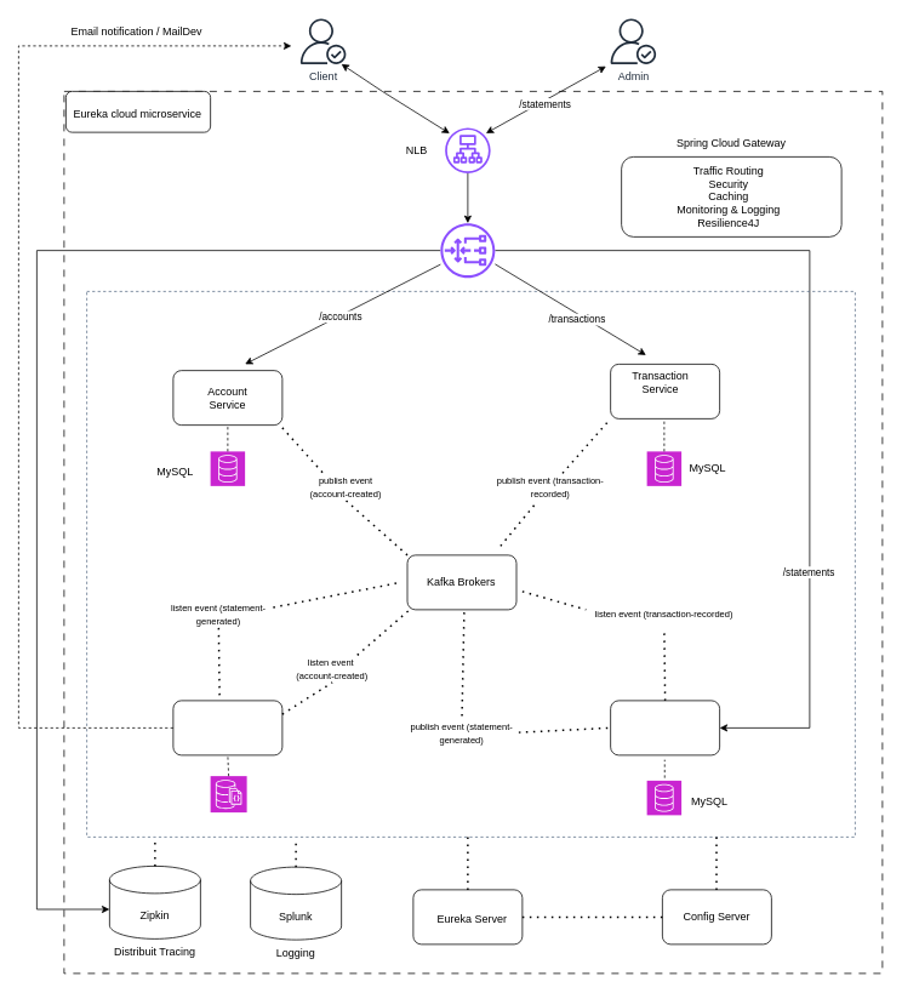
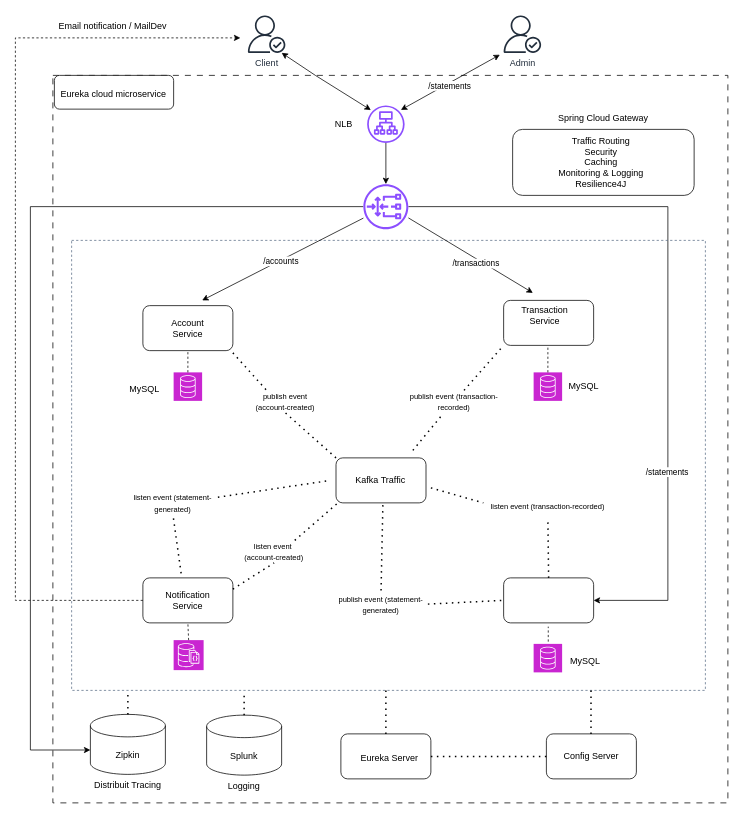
  <mxCell id="0" />
  <mxCell id="1" parent="0" />
  <mxCell id="2" value="" style="whiteSpace=wrap;html=1&#10;;dashed=1;dashPattern=8 8;movable=1;resizable=1;rotatable=1;deletable=1;editable=1;locked=0;connectable=1;" vertex="1" parent="1"><mxGeometry x="70" y="100" width="900" height="970" as="geometry" /></mxCell>
  <mxCell id="3" style="edgeStyle=orthogonalEdgeStyle;rounded=0;orthogonalLoop=1;jettySize=auto;html=1;entryX=0;entryY=0.25;entryDx=0;entryDy=0;" edge="1" parent="1" source="5" target="49"><mxGeometry relative="1" as="geometry"><Array as="points"><mxPoint x="40" y="275" /><mxPoint x="40" y="1000" /></Array></mxGeometry></mxCell>
  <mxCell id="4" style="edgeStyle=orthogonalEdgeStyle;rounded=0;orthogonalLoop=1;jettySize=auto;html=1;entryX=1;entryY=0.5;entryDx=0;entryDy=0;" edge="1" parent="1" source="5" target="16"><mxGeometry relative="1" as="geometry"><Array as="points"><mxPoint x="890" y="275" /><mxPoint x="890" y="800" /></Array></mxGeometry></mxCell>
  <mxCell id="5" value="" style="sketch=0;outlineConnect=0;fontColor=#232F3E;gradientColor=none;fillColor=#8C4FFF;strokeColor=none;dashed=0;verticalLabelPosition=bottom;verticalAlign=top;align=center;html=1;fontSize=12;fontStyle=0;aspect=fixed;pointerEvents=1;shape=mxgraph.aws4.gateway_load_balancer;" vertex="1" parent="1"><mxGeometry x="484" y="245" width="60" height="60" as="geometry" /></mxCell>
  <mxCell id="6" value="" style="fillColor=none;strokeColor=#5A6C86;dashed=1;verticalAlign=top;fontStyle=0;fontColor=#5A6C86;whiteSpace=wrap;html=1;movable=0;resizable=0;rotatable=0;deletable=0;editable=0;locked=1;connectable=0;" vertex="1" parent="1"><mxGeometry x="95" y="320" width="845" height="600" as="geometry" /></mxCell>
  <mxCell id="7" value="" style="rounded=1;whiteSpace=wrap;html=1;" vertex="1" parent="1"><mxGeometry x="190" y="407" width="120" height="60" as="geometry" /></mxCell>
  <mxCell id="8" value="Account Service" style="text;html=1;align=center;verticalAlign=middle;whiteSpace=wrap;rounded=0;" vertex="1" parent="1"><mxGeometry x="210" y="422" width="80" height="30" as="geometry" /></mxCell>
  <mxCell id="9" value="" style="rounded=1;whiteSpace=wrap;html=1;" vertex="1" parent="1"><mxGeometry x="671" y="400" width="120" height="60" as="geometry" /></mxCell>
  <mxCell id="10" value="Transaction Service" style="text;html=1;align=center;verticalAlign=middle;whiteSpace=wrap;rounded=0;" vertex="1" parent="1"><mxGeometry x="679.5" y="405" width="92" height="30" as="geometry" /></mxCell>
  <mxCell id="11" value="" style="rounded=1;whiteSpace=wrap;html=1;" vertex="1" parent="1"><mxGeometry x="447.5" y="610" width="120" height="60" as="geometry" /></mxCell>
- <mxCell id="12" value="Kafka Brokers" style="text;html=1;align=center;verticalAlign=middle;whiteSpace=wrap;rounded=0;" vertex="1" parent="1"><mxGeometry x="456.5" y="625" width="100" height="30" as="geometry" /></mxCell>
+ <mxCell id="12" value="Kafka Traffic" style="text;html=1;align=center;verticalAlign=middle;whiteSpace=wrap;rounded=0;" vertex="1" parent="1"><mxGeometry x="456.5" y="625" width="100" height="30" as="geometry" /></mxCell>
  <mxCell id="13" value="" style="rounded=1;whiteSpace=wrap;html=1;" vertex="1" parent="1"><mxGeometry x="190" y="770" width="120" height="60" as="geometry" /></mxCell>
  <mxCell id="14" style="edgeStyle=orthogonalEdgeStyle;rounded=0;orthogonalLoop=1;jettySize=auto;html=1;dashed=1;exitX=0;exitY=0.5;exitDx=0;exitDy=0;" edge="1" parent="1" source="13"><mxGeometry relative="1" as="geometry"><mxPoint x="150" y="740" as="sourcePoint" /><mxPoint x="320" y="50" as="targetPoint" /><Array as="points"><mxPoint x="20" y="800" /><mxPoint x="20" y="50" /><mxPoint x="320" y="50" /></Array></mxGeometry></mxCell>
+ <mxCell id="15" value="Notification Service" style="text;html=1;align=center;verticalAlign=middle;whiteSpace=wrap;rounded=0;" vertex="1" parent="1"><mxGeometry x="200" y="785" width="100" height="30" as="geometry" /></mxCell>
  <mxCell id="16" value="" style="rounded=1;whiteSpace=wrap;html=1;" vertex="1" parent="1"><mxGeometry x="671" y="770" width="120" height="60" as="geometry" /></mxCell>
  <mxCell id="17" value="" style="sketch=0;points=[[0,0,0],[0.25,0,0],[0.5,0,0],[0.75,0,0],[1,0,0],[0,1,0],[0.25,1,0],[0.5,1,0],[0.75,1,0],[1,1,0],[0,0.25,0],[0,0.5,0],[0,0.75,0],[1,0.25,0],[1,0.5,0],[1,0.75,0]];outlineConnect=0;fontColor=#232F3E;fillColor=#C925D1;strokeColor=#ffffff;dashed=0;verticalLabelPosition=bottom;verticalAlign=top;align=center;html=1;fontSize=12;fontStyle=0;aspect=fixed;shape=mxgraph.aws4.resourceIcon;resIcon=mxgraph.aws4.database;" vertex="1" parent="1"><mxGeometry x="711" y="858" width="38" height="38" as="geometry" /></mxCell>
  <mxCell id="18" value="" style="sketch=0;points=[[0,0,0],[0.25,0,0],[0.5,0,0],[0.75,0,0],[1,0,0],[0,1,0],[0.25,1,0],[0.5,1,0],[0.75,1,0],[1,1,0],[0,0.25,0],[0,0.5,0],[0,0.75,0],[1,0.25,0],[1,0.5,0],[1,0.75,0]];outlineConnect=0;fontColor=#232F3E;fillColor=#C925D1;strokeColor=#ffffff;dashed=0;verticalLabelPosition=bottom;verticalAlign=top;align=center;html=1;fontSize=12;fontStyle=0;aspect=fixed;shape=mxgraph.aws4.resourceIcon;resIcon=mxgraph.aws4.database;" vertex="1" parent="1"><mxGeometry x="711" y="496" width="38" height="38" as="geometry" /></mxCell>
  <mxCell id="19" value="" style="sketch=0;points=[[0,0,0],[0.25,0,0],[0.5,0,0],[0.75,0,0],[1,0,0],[0,1,0],[0.25,1,0],[0.5,1,0],[0.75,1,0],[1,1,0],[0,0.25,0],[0,0.5,0],[0,0.75,0],[1,0.25,0],[1,0.5,0],[1,0.75,0]];outlineConnect=0;fontColor=#232F3E;fillColor=#C925D1;strokeColor=#ffffff;dashed=0;verticalLabelPosition=bottom;verticalAlign=top;align=center;html=1;fontSize=12;fontStyle=0;aspect=fixed;shape=mxgraph.aws4.resourceIcon;resIcon=mxgraph.aws4.database;" vertex="1" parent="1"><mxGeometry x="231" y="496" width="38" height="38" as="geometry" /></mxCell>
  <mxCell id="20" value="" style="sketch=0;points=[[0,0,0],[0.25,0,0],[0.5,0,0],[0.75,0,0],[1,0,0],[0,1,0],[0.25,1,0],[0.5,1,0],[0.75,1,0],[1,1,0],[0,0.25,0],[0,0.5,0],[0,0.75,0],[1,0.25,0],[1,0.5,0],[1,0.75,0]];outlineConnect=0;fontColor=#232F3E;fillColor=#C925D1;strokeColor=#ffffff;dashed=0;verticalLabelPosition=bottom;verticalAlign=top;align=center;html=1;fontSize=12;fontStyle=0;aspect=fixed;shape=mxgraph.aws4.resourceIcon;resIcon=mxgraph.aws4.documentdb_with_mongodb_compatibility;" vertex="1" parent="1"><mxGeometry x="231" y="853" width="40" height="40" as="geometry" /></mxCell>
  <mxCell id="21" value="MySQL" style="text;html=1;align=center;verticalAlign=middle;whiteSpace=wrap;rounded=0;" vertex="1" parent="1"><mxGeometry x="750" y="866" width="60" height="30" as="geometry" /></mxCell>
  <mxCell id="22" value="MySQL" style="text;html=1;align=center;verticalAlign=middle;whiteSpace=wrap;rounded=0;" vertex="1" parent="1"><mxGeometry x="738" y="500" width="80" height="30" as="geometry" /></mxCell>
  <mxCell id="23" value="MySQL" style="text;html=1;align=center;verticalAlign=middle;whiteSpace=wrap;rounded=0;" vertex="1" parent="1"><mxGeometry x="160" y="504" width="65" height="30" as="geometry" /></mxCell>
  <mxCell id="24" value="" style="endArrow=none;dashed=1;html=1;rounded=0;exitX=0.5;exitY=0;exitDx=0;exitDy=0;exitPerimeter=0;entryX=0.5;entryY=1;entryDx=0;entryDy=0;" edge="1" parent="1" source="19" target="7"><mxGeometry width="50" height="50" relative="1" as="geometry"><mxPoint x="160" y="510" as="sourcePoint" /><mxPoint x="210" y="460" as="targetPoint" /></mxGeometry></mxCell>
  <mxCell id="25" value="" style="endArrow=classic;html=1;rounded=0;" edge="1" parent="1" source="5"><mxGeometry relative="1" as="geometry"><mxPoint x="409" y="340" as="sourcePoint" /><mxPoint x="269" y="400" as="targetPoint" /></mxGeometry></mxCell>
  <mxCell id="26" value="/accounts" style="edgeLabel;html=1;align=center;verticalAlign=middle;resizable=0;points=[];" vertex="1" connectable="0" parent="25"><mxGeometry x="0.028" y="1" relative="1" as="geometry"><mxPoint as="offset" /></mxGeometry></mxCell>
  <mxCell id="27" value="" style="endArrow=classic;html=1;rounded=0;" edge="1" parent="1"><mxGeometry relative="1" as="geometry"><mxPoint x="544" y="290" as="sourcePoint" /><mxPoint x="710" y="390" as="targetPoint" /></mxGeometry></mxCell>
  <mxCell id="28" value="/transactions" style="edgeLabel;resizable=0;html=1;;align=center;verticalAlign=middle;" connectable="0" vertex="1" parent="27"><mxGeometry relative="1" as="geometry"><mxPoint x="6" y="10" as="offset" /></mxGeometry></mxCell>
  <mxCell id="29" value="" style="endArrow=none;dashed=1;html=1;dashPattern=1 3;strokeWidth=2;rounded=0;entryX=0;entryY=1;entryDx=0;entryDy=0;" edge="1" parent="1" source="69" target="9"><mxGeometry width="50" height="50" relative="1" as="geometry"><mxPoint x="550" y="600" as="sourcePoint" /><mxPoint x="465" y="460" as="targetPoint" /><Array as="points" /></mxGeometry></mxCell>
  <mxCell id="30" value="" style="endArrow=none;dashed=1;html=1;rounded=0;exitX=0.5;exitY=0;exitDx=0;exitDy=0;exitPerimeter=0;" edge="1" parent="1" source="18"><mxGeometry width="50" height="50" relative="1" as="geometry"><mxPoint x="743" y="480" as="sourcePoint" /><mxPoint x="730" y="463" as="targetPoint" /></mxGeometry></mxCell>
  <mxCell id="31" value="" style="endArrow=none;dashed=1;html=1;dashPattern=1 3;strokeWidth=2;rounded=0;exitX=1;exitY=0.5;exitDx=0;exitDy=0;" edge="1" parent="1" source="33"><mxGeometry width="50" height="50" relative="1" as="geometry"><mxPoint x="600" y="790" as="sourcePoint" /><mxPoint x="670" y="800" as="targetPoint" /></mxGeometry></mxCell>
  <mxCell id="32" value="" style="endArrow=none;dashed=1;html=1;dashPattern=1 3;strokeWidth=2;rounded=0;entryX=0.5;entryY=0;entryDx=0;entryDy=0;" edge="1" parent="1" target="33"><mxGeometry width="50" height="50" relative="1" as="geometry"><mxPoint x="510" y="673" as="sourcePoint" /><mxPoint x="495" y="710" as="targetPoint" /></mxGeometry></mxCell>
  <mxCell id="33" value="&lt;font style=&quot;font-size: 10px;&quot;&gt;publish event (statement-generated)&lt;/font&gt;" style="text;html=1;align=center;verticalAlign=middle;whiteSpace=wrap;rounded=0;" vertex="1" parent="1"><mxGeometry x="445" y="790" width="125" height="30" as="geometry" /></mxCell>
  <mxCell id="34" value="" style="endArrow=none;dashed=1;html=1;dashPattern=1 3;strokeWidth=2;rounded=0;exitX=1;exitY=0.25;exitDx=0;exitDy=0;" edge="1" parent="1" source="35"><mxGeometry width="50" height="50" relative="1" as="geometry"><mxPoint x="380" y="670" as="sourcePoint" /><mxPoint x="440" y="640" as="targetPoint" /></mxGeometry></mxCell>
- <mxCell id="35" value="&lt;font style=&quot;font-size: 10px;&quot;&gt;listen event (statement-generated)&lt;/font&gt;" style="text;html=1;align=center;verticalAlign=middle;whiteSpace=wrap;rounded=0;" vertex="1" parent="1"><mxGeometry x="180" y="660" width="120" height="30" as="geometry" /></mxCell>
+ <mxCell id="35" value="&lt;font style=&quot;font-size: 10px;&quot;&gt;listen event (statement-generated)&lt;/font&gt;" style="text;html=1;align=center;verticalAlign=middle;whiteSpace=wrap;rounded=0;" vertex="1" parent="1"><mxGeometry x="170" y="655" width="120" height="30" as="geometry" /></mxCell>
  <mxCell id="36" value="" style="endArrow=none;dashed=1;html=1;rounded=0;exitX=0.5;exitY=0;exitDx=0;exitDy=0;exitPerimeter=0;entryX=0.5;entryY=1;entryDx=0;entryDy=0;" edge="1" parent="1" source="20" target="13"><mxGeometry width="50" height="50" relative="1" as="geometry"><mxPoint x="221" y="499" as="sourcePoint" /><mxPoint x="220" y="470" as="targetPoint" /></mxGeometry></mxCell>
  <mxCell id="37" value="" style="endArrow=none;dashed=1;html=1;rounded=0;entryX=0.5;entryY=1;entryDx=0;entryDy=0;" edge="1" parent="1"><mxGeometry width="50" height="50" relative="1" as="geometry"><mxPoint x="730.5" y="855" as="sourcePoint" /><mxPoint x="730.5" y="835" as="targetPoint" /><Array as="points"><mxPoint x="730.5" y="855" /></Array></mxGeometry></mxCell>
  <mxCell id="38" value="&lt;font style=&quot;font-size: 10px;&quot;&gt;listen event (transaction-recorded)&lt;/font&gt;" style="text;html=1;align=center;verticalAlign=middle;whiteSpace=wrap;rounded=0;" vertex="1" parent="1"><mxGeometry x="650" y="660" width="160" height="30" as="geometry" /></mxCell>
  <mxCell id="39" value="" style="endArrow=none;dashed=1;html=1;dashPattern=1 3;strokeWidth=2;rounded=0;" edge="1" parent="1"><mxGeometry width="50" height="50" relative="1" as="geometry"><mxPoint x="574" y="650" as="sourcePoint" /><mxPoint x="644" y="670" as="targetPoint" /></mxGeometry></mxCell>
  <mxCell id="40" value="" style="endArrow=none;dashed=1;html=1;dashPattern=1 3;strokeWidth=2;rounded=0;entryX=0.5;entryY=1;entryDx=0;entryDy=0;exitX=0.5;exitY=0;exitDx=0;exitDy=0;" edge="1" parent="1" source="16" target="38"><mxGeometry width="50" height="50" relative="1" as="geometry"><mxPoint x="670" y="790" as="sourcePoint" /><mxPoint x="690" y="730" as="targetPoint" /></mxGeometry></mxCell>
  <mxCell id="41" value="Email notification / MailDev" style="text;html=1;align=center;verticalAlign=middle;whiteSpace=wrap;rounded=0;" vertex="1" parent="1"><mxGeometry x="70" y="20" width="160" height="30" as="geometry" /></mxCell>
  <mxCell id="42" value="&lt;font style=&quot;font-size: 10px;&quot;&gt;publish event (account-created)&lt;/font&gt;" style="text;html=1;align=center;verticalAlign=middle;whiteSpace=wrap;rounded=0;" vertex="1" parent="1"><mxGeometry x="330" y="520" width="100" height="30" as="geometry" /></mxCell>
  <mxCell id="43" value="" style="endArrow=none;dashed=1;html=1;dashPattern=1 3;strokeWidth=2;rounded=0;" edge="1" parent="1"><mxGeometry width="50" height="50" relative="1" as="geometry"><mxPoint x="310" y="470" as="sourcePoint" /><mxPoint x="355" y="520" as="targetPoint" /></mxGeometry></mxCell>
  <mxCell id="44" value="" style="endArrow=none;dashed=1;html=1;dashPattern=1 3;strokeWidth=2;rounded=0;exitX=0;exitY=0;exitDx=0;exitDy=0;entryX=0.5;entryY=1;entryDx=0;entryDy=0;" edge="1" parent="1" source="11" target="42"><mxGeometry width="50" height="50" relative="1" as="geometry"><mxPoint x="239" y="603" as="sourcePoint" /><mxPoint x="289" y="553" as="targetPoint" /></mxGeometry></mxCell>
  <mxCell id="45" value="&lt;font style=&quot;font-size: 10px;&quot;&gt;listen event&amp;nbsp;&lt;/font&gt;&lt;div&gt;&lt;font style=&quot;font-size: 10px;&quot;&gt;(account-created)&lt;/font&gt;&lt;/div&gt;" style="text;html=1;align=center;verticalAlign=middle;whiteSpace=wrap;rounded=0;" vertex="1" parent="1"><mxGeometry x="310" y="720" width="110" height="30" as="geometry" /></mxCell>
  <mxCell id="46" value="" style="endArrow=none;dashed=1;html=1;dashPattern=1 3;strokeWidth=2;rounded=0;exitX=0.75;exitY=0;exitDx=0;exitDy=0;" edge="1" parent="1" source="45"><mxGeometry width="50" height="50" relative="1" as="geometry"><mxPoint x="350" y="700" as="sourcePoint" /><mxPoint x="450" y="670" as="targetPoint" /></mxGeometry></mxCell>
  <mxCell id="47" value="" style="endArrow=none;dashed=1;html=1;dashPattern=1 3;strokeWidth=2;rounded=0;exitX=1;exitY=0.25;exitDx=0;exitDy=0;entryX=0.5;entryY=1;entryDx=0;entryDy=0;" edge="1" parent="1" source="13" target="45"><mxGeometry width="50" height="50" relative="1" as="geometry"><mxPoint x="282.6" y="733.4" as="sourcePoint" /><mxPoint x="319" y="734.037" as="targetPoint" /></mxGeometry></mxCell>
  <mxCell id="48" value="" style="shape=cylinder3;whiteSpace=wrap;html=1;boundedLbl=1;backgroundOutline=1;size=15;" vertex="1" parent="1"><mxGeometry x="120" y="952" width="100" height="80" as="geometry" /></mxCell>
  <mxCell id="49" value="Zipkin" style="text;html=1;align=center;verticalAlign=middle;whiteSpace=wrap;rounded=0;" vertex="1" parent="1"><mxGeometry x="120" y="992" width="100" height="30" as="geometry" /></mxCell>
  <mxCell id="50" value="Distribuit Tracing" style="text;html=1;align=center;verticalAlign=middle;whiteSpace=wrap;rounded=0;" vertex="1" parent="1"><mxGeometry x="120" y="1032" width="100" height="30" as="geometry" /></mxCell>
  <mxCell id="51" value="" style="endArrow=none;dashed=1;html=1;dashPattern=1 3;strokeWidth=2;rounded=0;exitX=0.5;exitY=0;exitDx=0;exitDy=0;exitPerimeter=0;" edge="1" parent="1" source="48"><mxGeometry width="50" height="50" relative="1" as="geometry"><mxPoint x="120" y="962" as="sourcePoint" /><mxPoint x="170" y="920" as="targetPoint" /></mxGeometry></mxCell>
  <mxCell id="52" value="" style="rounded=1;whiteSpace=wrap;html=1;" vertex="1" parent="1"><mxGeometry x="454" y="978" width="120" height="60" as="geometry" /></mxCell>
  <mxCell id="53" value="" style="rounded=1;whiteSpace=wrap;html=1;" vertex="1" parent="1"><mxGeometry x="728" y="978" width="120" height="60" as="geometry" /></mxCell>
  <mxCell id="54" value="Eureka Server" style="text;html=1;align=center;verticalAlign=middle;whiteSpace=wrap;rounded=0;" vertex="1" parent="1"><mxGeometry x="469" y="996" width="100" height="30" as="geometry" /></mxCell>
  <mxCell id="55" value="Config Server" style="text;html=1;align=center;verticalAlign=middle;whiteSpace=wrap;rounded=0;" vertex="1" parent="1"><mxGeometry x="738" y="993" width="100" height="30" as="geometry" /></mxCell>
  <mxCell id="56" value="" style="endArrow=none;dashed=1;html=1;dashPattern=1 3;strokeWidth=2;rounded=0;exitX=0.5;exitY=0;exitDx=0;exitDy=0;" edge="1" parent="1" source="52"><mxGeometry width="50" height="50" relative="1" as="geometry"><mxPoint x="474" y="968" as="sourcePoint" /><mxPoint x="514" y="918" as="targetPoint" /></mxGeometry></mxCell>
  <mxCell id="57" value="" style="endArrow=none;dashed=1;html=1;dashPattern=1 3;strokeWidth=2;rounded=0;entryX=0;entryY=0.5;entryDx=0;entryDy=0;exitX=1;exitY=0.5;exitDx=0;exitDy=0;" edge="1" parent="1" source="52" target="53"><mxGeometry width="50" height="50" relative="1" as="geometry"><mxPoint x="420" y="930" as="sourcePoint" /><mxPoint x="470" y="880" as="targetPoint" /></mxGeometry></mxCell>
  <mxCell id="58" value="" style="endArrow=none;dashed=1;html=1;dashPattern=1 3;strokeWidth=2;rounded=0;exitX=0.5;exitY=0;exitDx=0;exitDy=0;" edge="1" parent="1"><mxGeometry width="50" height="50" relative="1" as="geometry"><mxPoint x="787.5" y="978" as="sourcePoint" /><mxPoint x="787.5" y="918" as="targetPoint" /></mxGeometry></mxCell>
  <mxCell id="59" value="Admin" style="sketch=0;outlineConnect=0;fontColor=#232F3E;gradientColor=none;fillColor=#232F3D;strokeColor=none;dashed=0;verticalLabelPosition=bottom;verticalAlign=top;align=center;html=1;fontSize=12;fontStyle=0;aspect=fixed;pointerEvents=1;shape=mxgraph.aws4.authenticated_user;" vertex="1" parent="1"><mxGeometry x="671" y="20" width="50" height="50" as="geometry" /></mxCell>
  <mxCell id="60" value="Client" style="sketch=0;outlineConnect=0;fontColor=#232F3E;gradientColor=none;fillColor=#232F3D;strokeColor=none;dashed=0;verticalLabelPosition=bottom;verticalAlign=top;align=center;html=1;fontSize=12;fontStyle=0;aspect=fixed;pointerEvents=1;shape=mxgraph.aws4.authenticated_user;" vertex="1" parent="1"><mxGeometry x="330" y="20" width="50" height="50" as="geometry" /></mxCell>
  <mxCell id="61" value="" style="endArrow=classic;startArrow=classic;html=1;rounded=0;" edge="1" parent="1"><mxGeometry width="50" height="50" relative="1" as="geometry"><mxPoint x="494" y="146.25" as="sourcePoint" /><mxPoint x="375" y="70" as="targetPoint" /><Array as="points"><mxPoint x="420" y="100" /></Array></mxGeometry></mxCell>
  <mxCell id="62" value="" style="endArrow=classic;startArrow=classic;html=1;rounded=0;" edge="1" parent="1"><mxGeometry width="50" height="50" relative="1" as="geometry"><mxPoint x="534" y="146.067" as="sourcePoint" /><mxPoint x="666" y="72.5" as="targetPoint" /><Array as="points" /></mxGeometry></mxCell>
  <mxCell id="63" value="/statements" style="edgeLabel;resizable=0;html=1;;align=center;verticalAlign=middle;" connectable="0" vertex="1" parent="1"><mxGeometry x="580.005" y="109.998" as="geometry"><mxPoint x="18" y="4" as="offset" /></mxGeometry></mxCell>
  <mxCell id="64" value="" style="shape=cylinder3;whiteSpace=wrap;html=1;boundedLbl=1;backgroundOutline=1;size=15;" vertex="1" parent="1"><mxGeometry x="275" y="953" width="100" height="80" as="geometry" /></mxCell>
  <mxCell id="65" value="Splunk" style="text;html=1;align=center;verticalAlign=middle;whiteSpace=wrap;rounded=0;" vertex="1" parent="1"><mxGeometry x="275" y="993" width="100" height="30" as="geometry" /></mxCell>
  <mxCell id="66" value="" style="endArrow=none;dashed=1;html=1;dashPattern=1 3;strokeWidth=2;rounded=0;exitX=0.5;exitY=0;exitDx=0;exitDy=0;exitPerimeter=0;" edge="1" parent="1" source="64"><mxGeometry width="50" height="50" relative="1" as="geometry"><mxPoint x="275" y="963" as="sourcePoint" /><mxPoint x="325" y="921" as="targetPoint" /></mxGeometry></mxCell>
  <mxCell id="67" value="Logging" style="text;html=1;align=center;verticalAlign=middle;whiteSpace=wrap;rounded=0;" vertex="1" parent="1"><mxGeometry x="275" y="1033" width="100" height="30" as="geometry" /></mxCell>
  <mxCell id="68" value="" style="endArrow=none;dashed=1;html=1;dashPattern=1 3;strokeWidth=2;rounded=0;entryX=0.405;entryY=1.06;entryDx=0;entryDy=0;entryPerimeter=0;" edge="1" parent="1" target="69"><mxGeometry width="50" height="50" relative="1" as="geometry"><mxPoint x="550" y="600" as="sourcePoint" /><mxPoint x="671" y="460" as="targetPoint" /><Array as="points" /></mxGeometry></mxCell>
  <mxCell id="69" value="&lt;font style=&quot;font-size: 10px;&quot;&gt;publish event (transaction-recorded)&lt;/font&gt;" style="text;html=1;align=center;verticalAlign=middle;whiteSpace=wrap;rounded=0;" vertex="1" parent="1"><mxGeometry x="525" y="520" width="160" height="30" as="geometry" /></mxCell>
  <mxCell id="70" value="" style="endArrow=none;dashed=1;html=1;dashPattern=1 3;strokeWidth=2;rounded=0;entryX=0.5;entryY=1;entryDx=0;entryDy=0;exitX=0.602;exitY=-0.013;exitDx=0;exitDy=0;exitPerimeter=0;" edge="1" parent="1" target="35"><mxGeometry width="50" height="50" relative="1" as="geometry"><mxPoint x="241" y="764" as="sourcePoint" /><mxPoint x="239" y="720" as="targetPoint" /></mxGeometry></mxCell>
  <mxCell id="71" style="edgeStyle=orthogonalEdgeStyle;rounded=0;orthogonalLoop=1;jettySize=auto;html=1;" edge="1" parent="1" source="72" target="5"><mxGeometry relative="1" as="geometry" /></mxCell>
  <mxCell id="72" value="" style="sketch=0;outlineConnect=0;fontColor=#232F3E;gradientColor=none;fillColor=#8C4FFF;strokeColor=none;dashed=0;verticalLabelPosition=bottom;verticalAlign=top;align=center;html=1;fontSize=12;fontStyle=0;aspect=fixed;pointerEvents=1;shape=mxgraph.aws4.application_load_balancer;" vertex="1" parent="1"><mxGeometry x="489" y="140" width="50" height="50" as="geometry" /></mxCell>
  <mxCell id="73" value="" style="rounded=1;whiteSpace=wrap;html=1;" vertex="1" parent="1"><mxGeometry x="683" y="172" width="242" height="88" as="geometry" /></mxCell>
  <mxCell id="74" value="Spring Cloud Gateway" style="text;html=1;align=center;verticalAlign=middle;whiteSpace=wrap;rounded=0;" vertex="1" parent="1"><mxGeometry x="724" y="142" width="160" height="30" as="geometry" /></mxCell>
  <mxCell id="75" value="Traffic Routing&lt;div&gt;Security&lt;/div&gt;&lt;div&gt;Caching&lt;/div&gt;&lt;div&gt;Monitoring &amp;amp; Logging&lt;/div&gt;&lt;div&gt;Resilience4J&lt;/div&gt;" style="text;html=1;align=center;verticalAlign=middle;whiteSpace=wrap;rounded=0;" vertex="1" parent="1"><mxGeometry x="721" y="201" width="160" height="30" as="geometry" /></mxCell>
  <mxCell id="76" value="" style="rounded=1;whiteSpace=wrap;html=1;" vertex="1" parent="1"><mxGeometry x="72" y="100" width="159" height="45" as="geometry" /></mxCell>
  <mxCell id="77" value="Eureka cloud microservice" style="text;html=1;align=center;verticalAlign=middle;whiteSpace=wrap;rounded=0;" vertex="1" parent="1"><mxGeometry x="71" y="110" width="160" height="30" as="geometry" /></mxCell>
  <mxCell id="78" value="NLB" style="text;html=1;align=center;verticalAlign=middle;whiteSpace=wrap;rounded=0;" vertex="1" parent="1"><mxGeometry x="430" y="150" width="56" height="30" as="geometry" /></mxCell>
  <mxCell id="79" value="/statements" style="edgeLabel;resizable=0;html=1;;align=center;verticalAlign=middle;" connectable="0" vertex="1" parent="1"><mxGeometry x="870.005" y="624.998" as="geometry"><mxPoint x="18" y="4" as="offset" /></mxGeometry></mxCell>
